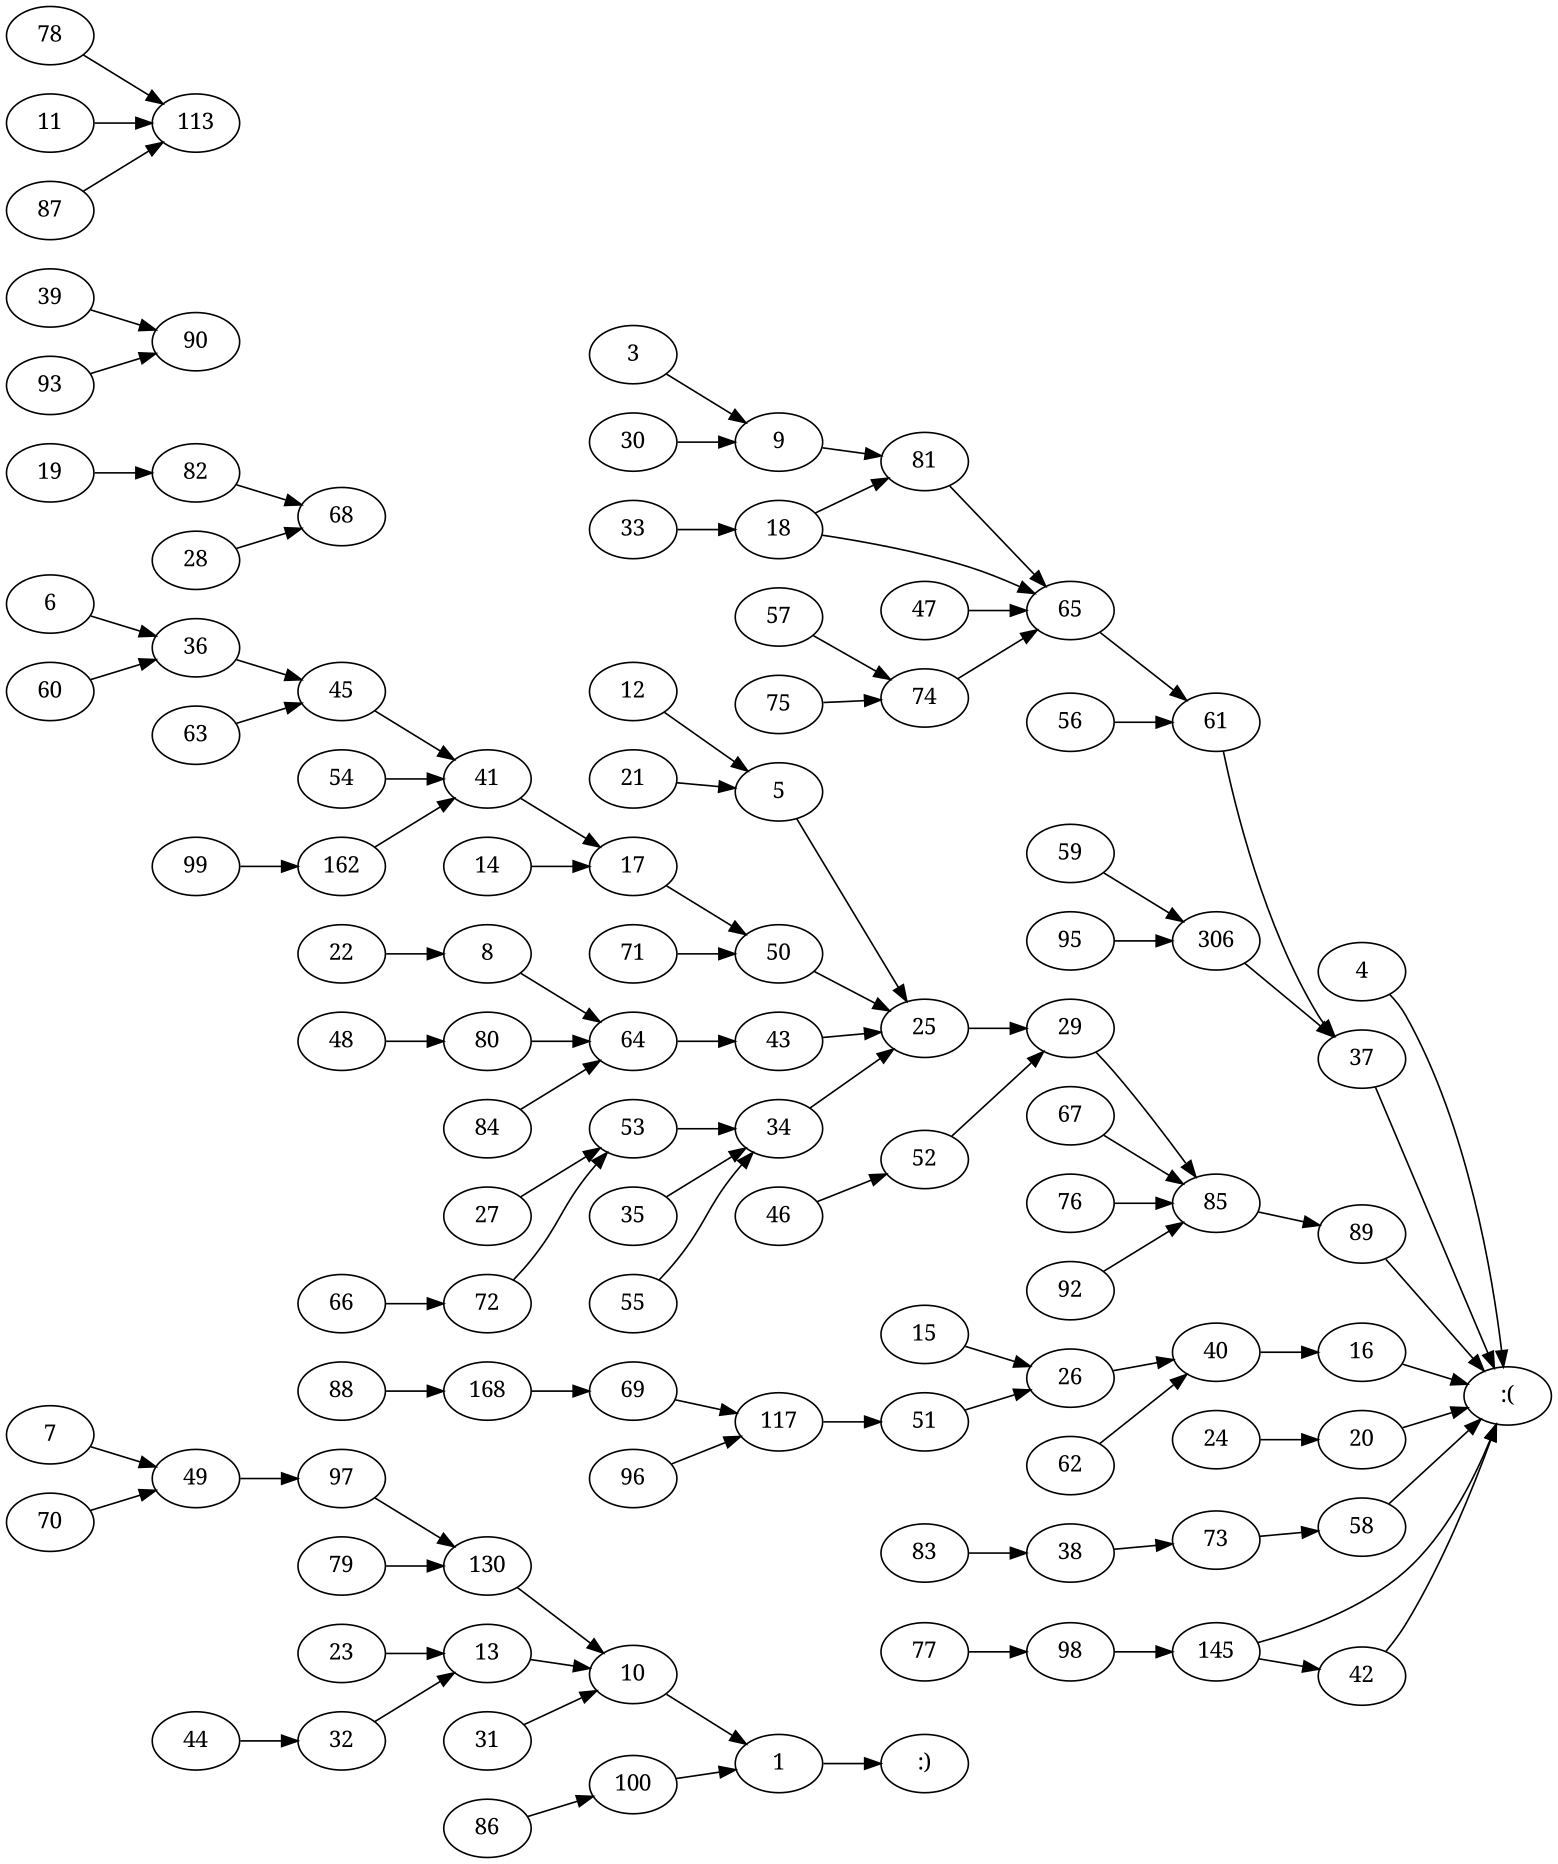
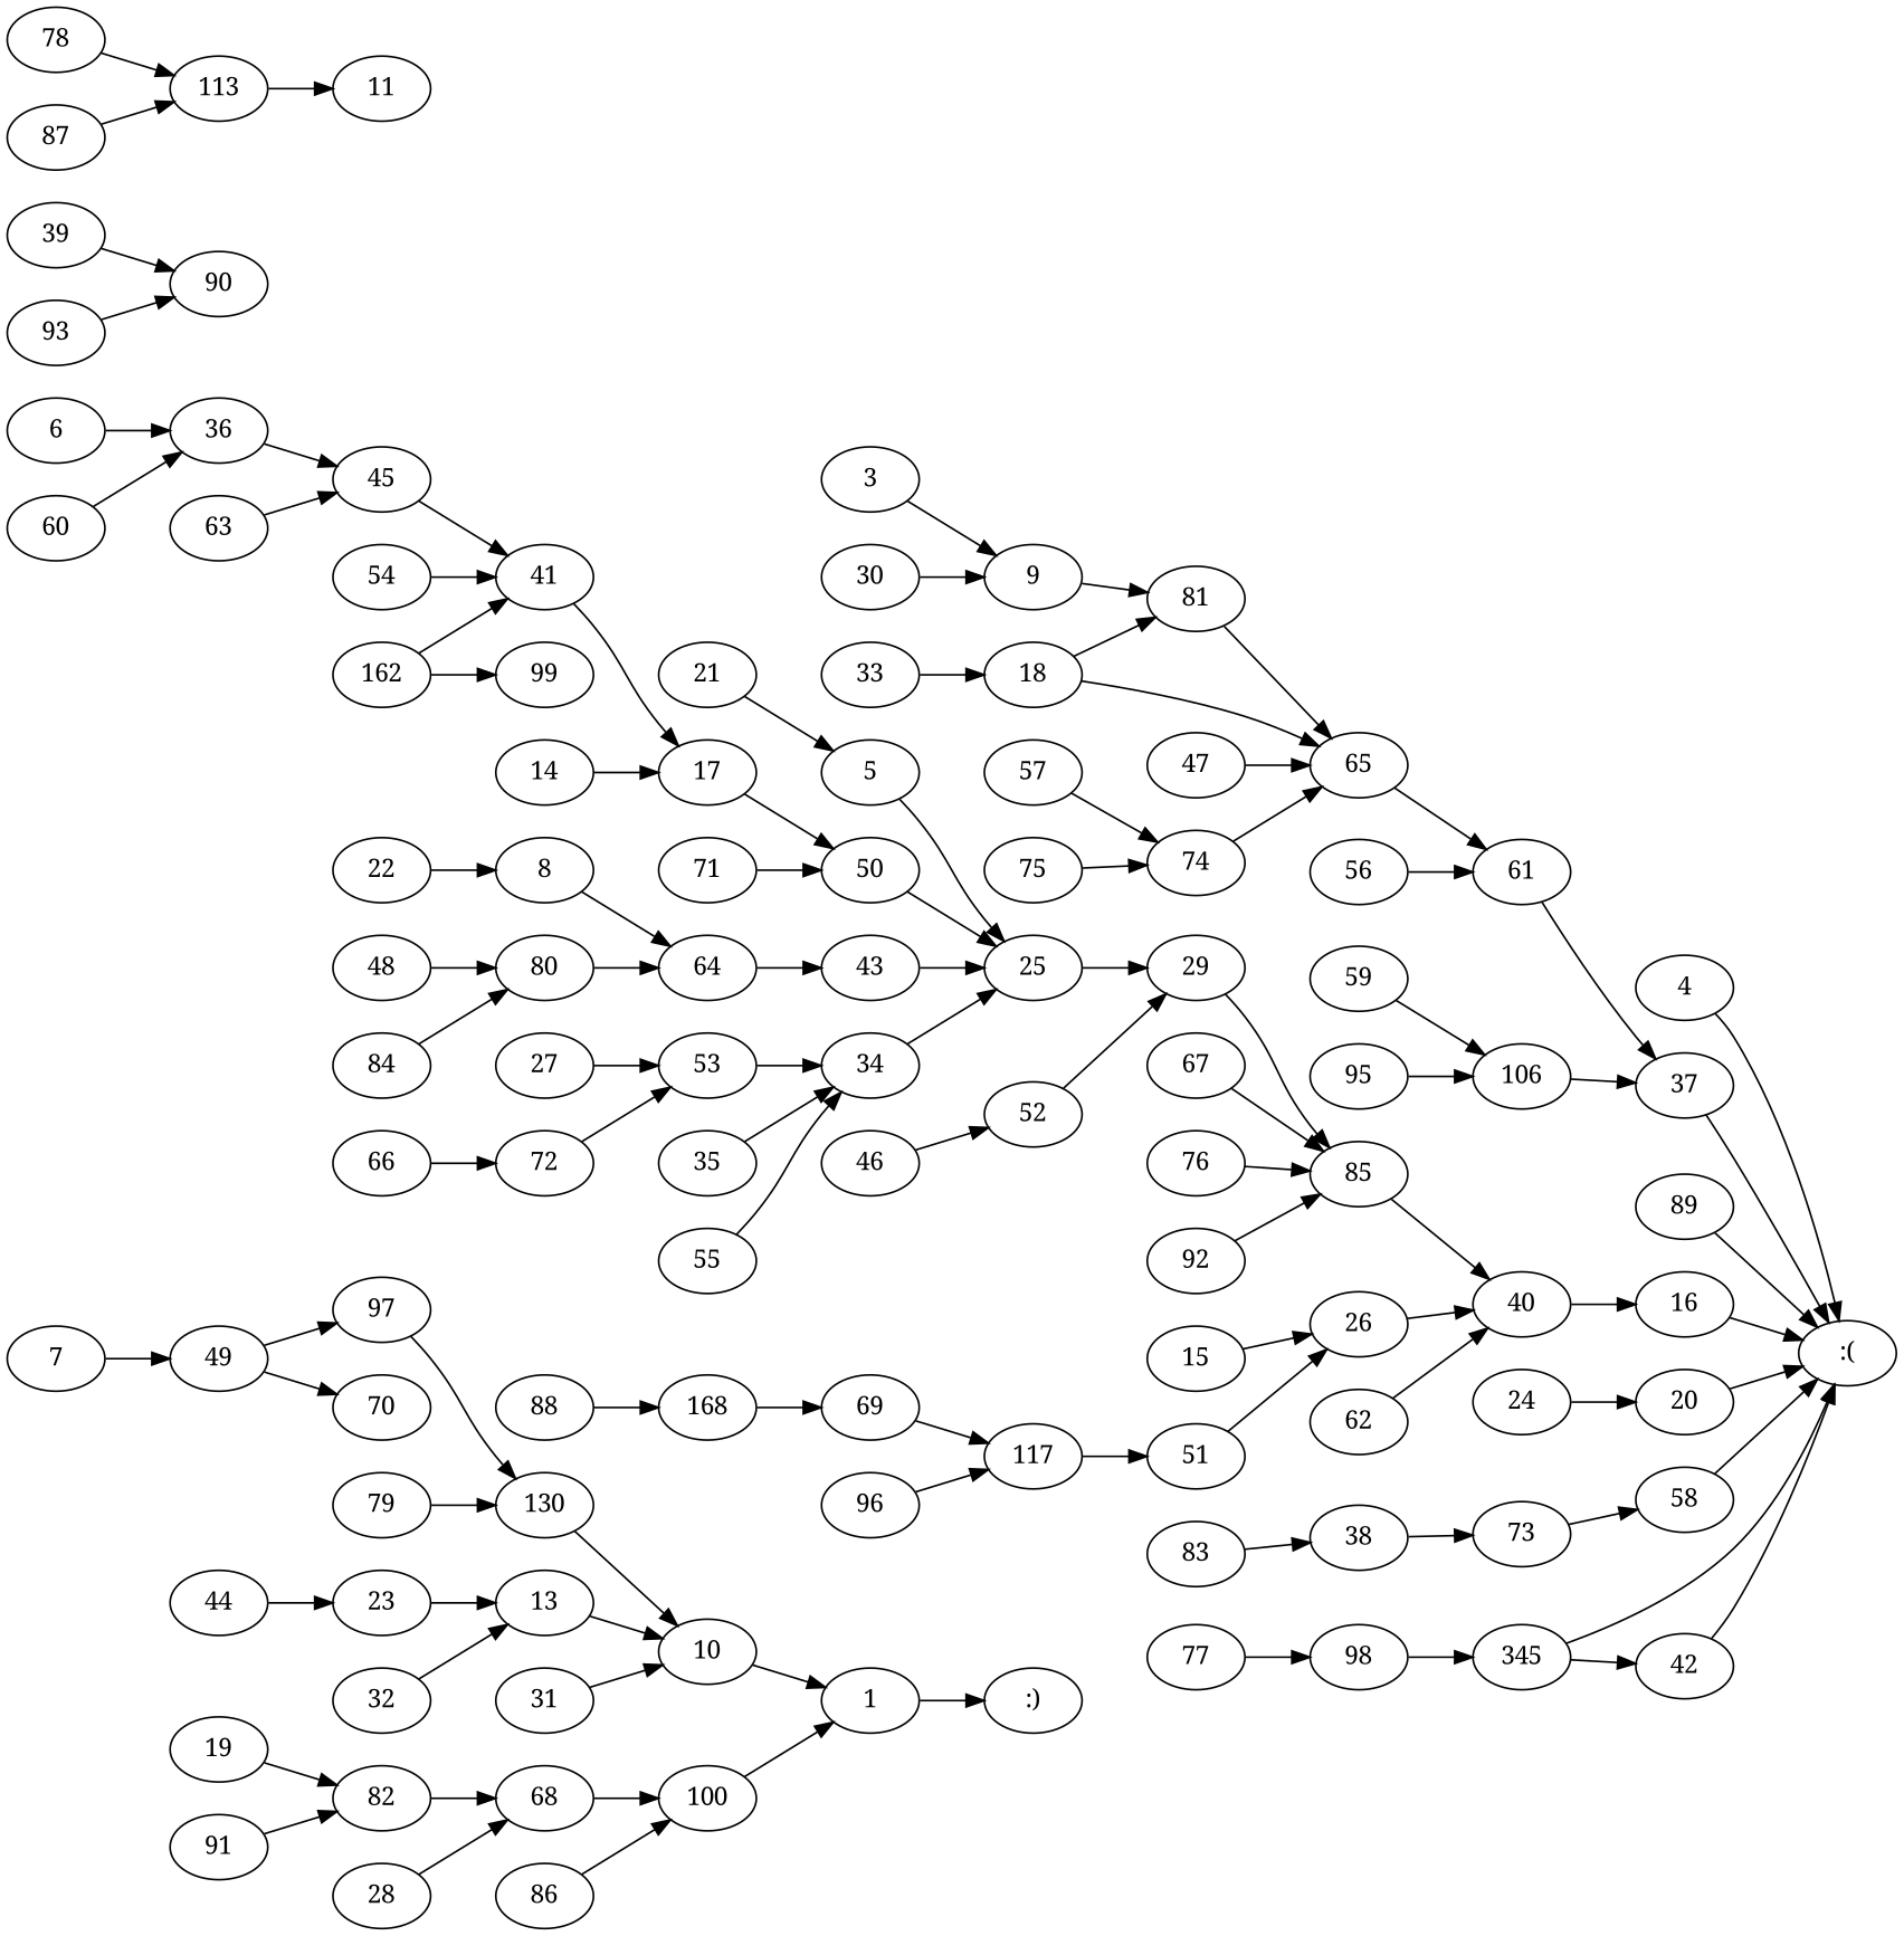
  digraph {
    fontname="Noto Serif"
    rankdir=LR
    node [fontname="Noto Serif"]
    edge [fontname="Noto Serif"]
    1
    ":)"
    4
    ":("
    3
    9
    81
    65
    61
    37
    5
    25
    29
    85
    89
    6
    36
    45
    41
    17
    50
    7
    49
    97
    130
    10
    8
    64
    43
    52
-   12
    13
    14
    15
    26
    40
    16
    18
    19
    82
    68
    100
    20
    21
    22
    23
    24
    27
    53
    34
    28
    30
    31
    32
    33
    35
    38
    73
    58
    39
    90
    42
    44
    46
    47
    48
    80
    51
    54
    55
    56
    57
    74
    59
-   106 [label=306]
+   106
    60
    62
    63
    66
    72
    67
    69
    117
    70
    71
    75
    76
    77
    98
-   145
+   145 [label=345]
    78
    113
    11
    79
    83
    84
    86
    87
    n99 [label=168]
    88
+   91
    92
    93
    95
    96
    99
    162
    1 -> ":)"
    4 -> ":("
    3 -> 9
    9 -> 81
    81 -> 65
    65 -> 61
    61 -> 37
    37 -> ":("
    5 -> 25
    25 -> 29
    29 -> 85
-   85 -> 89
+   85 -> 40
    89 -> ":("
    6 -> 36
    36 -> 45
    45 -> 41
    41 -> 17
    17 -> 50
    50 -> 25
    7 -> 49
    49 -> 97
    97 -> 130
    130 -> 10
    10 -> 1
    8 -> 64
    64 -> 43
    43 -> 25
    52 -> 29
-   12 -> 5
    13 -> 10
    14 -> 17
    15 -> 26
    26 -> 40
    40 -> 16
    16 -> ":("
    18 -> 81
    18 -> 65
    19 -> 82
    82 -> 68
+   68 -> 100
    100 -> 1
    20 -> ":("
    21 -> 5
    22 -> 8
    23 -> 13
    24 -> 20
    27 -> 53
    53 -> 34
    34 -> 25
    28 -> 68
    30 -> 9
    31 -> 10
    32 -> 13
    33 -> 18
    35 -> 34
    38 -> 73
    73 -> 58
    58 -> ":("
    39 -> 90
    42 -> ":("
-   44 -> 32
+   44 -> 23
    46 -> 52
    47 -> 65
    48 -> 80
    80 -> 64
    51 -> 26
    54 -> 41
    55 -> 34
    56 -> 61
    57 -> 74
    74 -> 65
    59 -> 106
    106 -> 37
    60 -> 36
    62 -> 40
    63 -> 45
    66 -> 72
    72 -> 53
    67 -> 85
    69 -> 117
    117 -> 51
-   70 -> 49
+   49 -> 70
    71 -> 50
    75 -> 74
    76 -> 85
    77 -> 98
    98 -> 145
    145 -> ":("
    145 -> 42
    78 -> 113
-   11 -> 113
+   113 -> 11
    79 -> 130
    83 -> 38
-   84 -> 64
+   84 -> 80
    86 -> 100
    87 -> 113
    n99 -> 69
    88 -> n99
+   91 -> 82
    92 -> 85
    93 -> 90
    95 -> 106
    96 -> 117
-   99 -> 162
+   162 -> 99
    162 -> 41
  }
